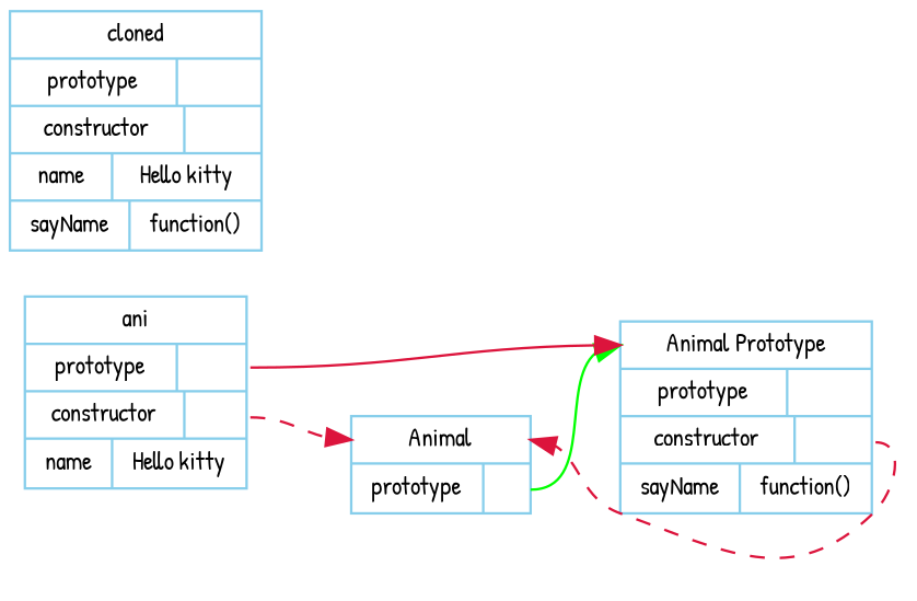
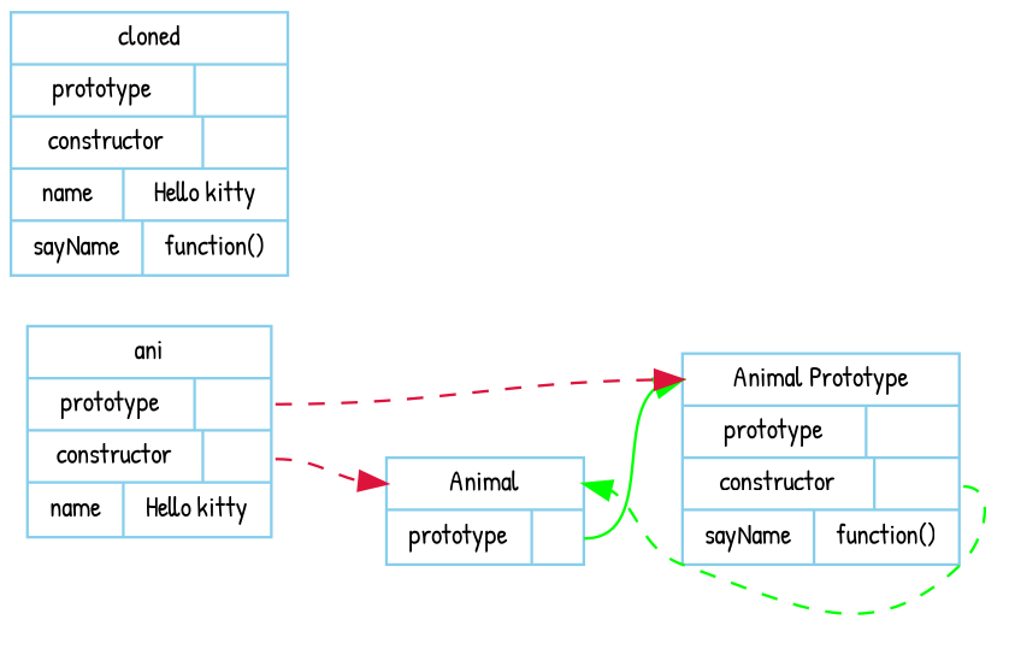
  digraph {
    fontname="Patrick Hand"
    rankdir=LR
    node [color=skyblue fontname="Patrick Hand" fontsize=10 shape=record]
    edge [color=green fontname="Patrick Hand" fontsize=10 headport=head style=solid tailport=P1]
    n1 [height=.1 label="<head>Animal | { prototype | <P1>     } " width=.1]
    n2 [height=.1 label="<head>Animal Prototype | { prototype | <P1> }  | { constructor  | <P2> } | { sayName | function() }" width=.1]
    n3 [height=.1 label="ani | { prototype | <P1> }  | { constructor  | <P2> } | { name | Hello kitty}" width=.1]
    n4 [height=.1 label="cloned | { prototype | <P1> }  | { constructor  | <P2> } | { name | Hello kitty} | { sayName | function() }" width=.1]
    n1 -> n2
-   n2 -> n1 [color=crimson style=dashed tailport=P2]
+   n2 -> n1 [style=dashed tailport=P2]
    n3 -> n1 [color=crimson style=dashed tailport=P2]
-   n3 -> n2 [color=crimson]
+   n3 -> n2 [color=crimson style=dashed]
  }
